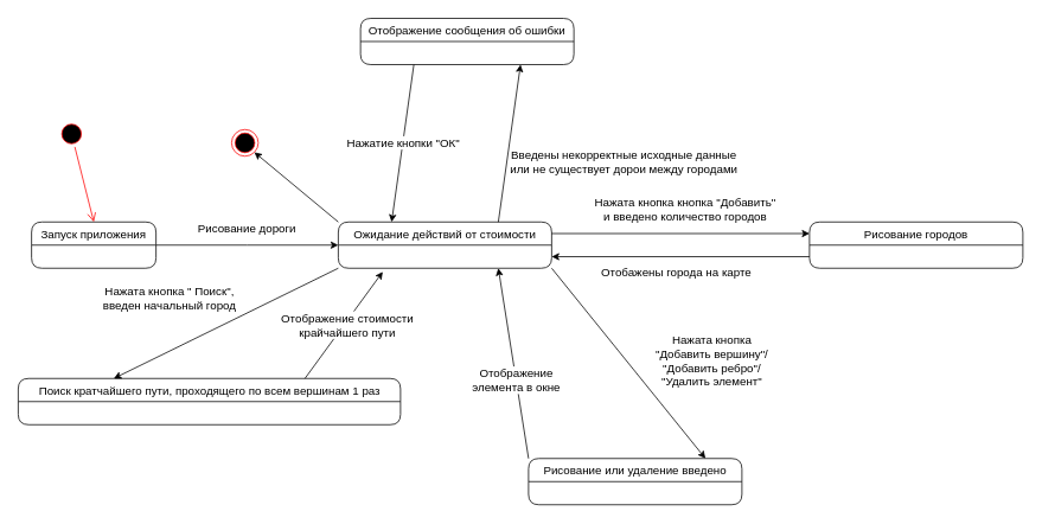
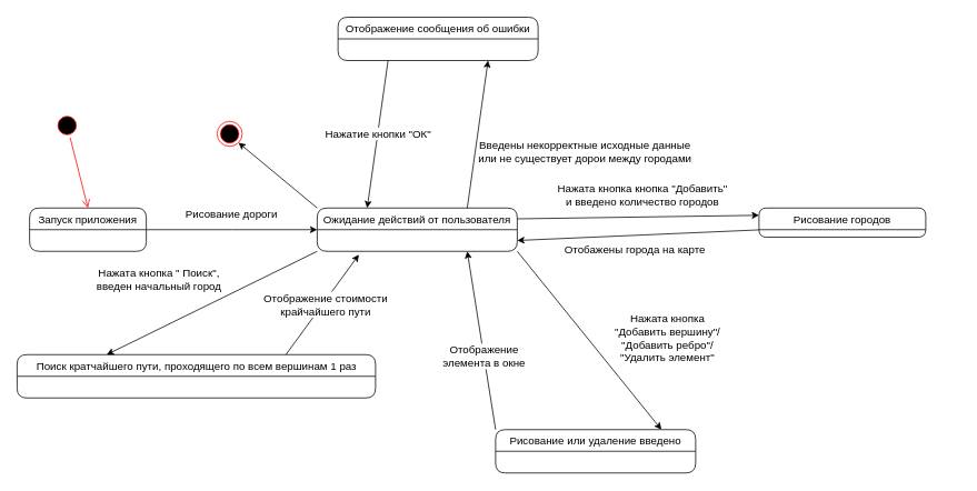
  <mxCell id="0" />
  <mxCell id="1" parent="0" />
  <mxCell id="2" value="&lt;font style=&quot;font-size: 13px&quot;&gt;Рисование дороги&lt;/font&gt;" style="edgeStyle=orthogonalEdgeStyle;rounded=0;orthogonalLoop=1;jettySize=auto;html=1;exitX=1;exitY=0.5;exitDx=0;exitDy=0;entryX=0;entryY=0.5;entryDx=0;entryDy=0;" edge="1" parent="1" source="3"><mxGeometry y="20" relative="1" as="geometry"><mxPoint x="240" y="275" as="sourcePoint" /><mxPoint x="380" y="275" as="targetPoint" /><mxPoint as="offset" /></mxGeometry></mxCell>
  <mxCell id="3" value="Запуск приложения" style="swimlane;fontStyle=0;childLayout=stackLayout;horizontal=1;startSize=26;fillColor=none;horizontalStack=0;resizeParent=1;resizeParentMax=0;resizeLast=0;collapsible=1;marginBottom=0;fontSize=13;rounded=1;" vertex="1" parent="1"><mxGeometry x="35" y="249" width="140" height="52" as="geometry"><mxRectangle x="130" y="510" width="100" height="26" as="alternateBounds" /></mxGeometry></mxCell>
  <mxCell id="4" style="rounded=0;orthogonalLoop=1;jettySize=auto;html=1;exitX=0;exitY=0;exitDx=0;exitDy=0;entryX=1;entryY=1;entryDx=0;entryDy=0;fontSize=13;" edge="1" parent="1" source="9" target="20"><mxGeometry relative="1" as="geometry" /></mxCell>
  <mxCell id="5" value="Введены некорректные исходные данные &lt;br&gt;или не существует дорои между городами" style="edgeStyle=none;rounded=0;orthogonalLoop=1;jettySize=auto;html=1;exitX=0.75;exitY=0;exitDx=0;exitDy=0;entryX=0.75;entryY=1;entryDx=0;entryDy=0;fontSize=13;" edge="1" parent="1" source="9" target="11"><mxGeometry x="-0.043" y="-130" relative="1" as="geometry"><mxPoint as="offset" /></mxGeometry></mxCell>
  <mxCell id="6" value="Нажата кнопка кнопка &quot;Добавить&quot; &lt;br&gt;и введено количество городов" style="edgeStyle=none;rounded=0;orthogonalLoop=1;jettySize=auto;html=1;exitX=1;exitY=0.25;exitDx=0;exitDy=0;entryX=0;entryY=0.25;entryDx=0;entryDy=0;fontSize=13;" edge="1" parent="1" source="9" target="13"><mxGeometry x="0.035" y="27" relative="1" as="geometry"><mxPoint as="offset" /></mxGeometry></mxCell>
  <mxCell id="7" value="Нажата кнопка &lt;br&gt;&quot;Добавить вершину&quot;/&lt;br&gt;&quot;Добавить ребро&quot;/&lt;br&gt;&quot;Удалить элемент&quot;" style="edgeStyle=none;rounded=0;orthogonalLoop=1;jettySize=auto;html=1;exitX=1;exitY=1;exitDx=0;exitDy=0;entryX=0.829;entryY=0;entryDx=0;entryDy=0;entryPerimeter=0;fontSize=13;" edge="1" parent="1" source="9" target="15"><mxGeometry x="0.41" y="75" relative="1" as="geometry"><mxPoint as="offset" /></mxGeometry></mxCell>
  <mxCell id="8" value="Нажата кнопка &quot; Поиск&quot;, &lt;br&gt;введен начальный город" style="edgeStyle=none;rounded=0;orthogonalLoop=1;jettySize=auto;html=1;exitX=0;exitY=1;exitDx=0;exitDy=0;entryX=0.25;entryY=0;entryDx=0;entryDy=0;fontSize=13;" edge="1" parent="1" source="9" target="17"><mxGeometry x="0.319" y="-53" relative="1" as="geometry"><mxPoint as="offset" /></mxGeometry></mxCell>
- <mxCell id="9" value="Ожидание действий от стоимости" style="swimlane;fontStyle=0;childLayout=stackLayout;horizontal=1;startSize=26;fillColor=none;horizontalStack=0;resizeParent=1;resizeParentMax=0;resizeLast=0;collapsible=1;marginBottom=0;fontSize=13;rounded=1;" vertex="1" parent="1"><mxGeometry x="380" y="249" width="240" height="52" as="geometry"><mxRectangle x="130" y="510" width="100" height="26" as="alternateBounds" /></mxGeometry></mxCell>
+ <mxCell id="9" value="Ожидание действий от пользователя" style="swimlane;fontStyle=0;childLayout=stackLayout;horizontal=1;startSize=26;fillColor=none;horizontalStack=0;resizeParent=1;resizeParentMax=0;resizeLast=0;collapsible=1;marginBottom=0;fontSize=13;rounded=1;" vertex="1" parent="1"><mxGeometry x="380" y="249" width="240" height="52" as="geometry"><mxRectangle x="130" y="510" width="100" height="26" as="alternateBounds" /></mxGeometry></mxCell>
  <mxCell id="10" value="Нажатие кнопки &quot;ОК&quot;" style="edgeStyle=none;rounded=0;orthogonalLoop=1;jettySize=auto;html=1;exitX=0.25;exitY=1;exitDx=0;exitDy=0;entryX=0.25;entryY=0;entryDx=0;entryDy=0;fontSize=13;" edge="1" parent="1" source="11" target="9"><mxGeometry relative="1" as="geometry" /></mxCell>
  <mxCell id="11" value="Отображение сообщения об ошибки" style="swimlane;fontStyle=0;childLayout=stackLayout;horizontal=1;startSize=26;fillColor=none;horizontalStack=0;resizeParent=1;resizeParentMax=0;resizeLast=0;collapsible=1;marginBottom=0;fontSize=13;rounded=1;" vertex="1" parent="1"><mxGeometry x="405" y="20" width="240" height="52" as="geometry"><mxRectangle x="130" y="510" width="100" height="26" as="alternateBounds" /></mxGeometry></mxCell>
  <mxCell id="12" value="Отобажены города на карте" style="edgeStyle=none;rounded=0;orthogonalLoop=1;jettySize=auto;html=1;exitX=0;exitY=0.75;exitDx=0;exitDy=0;entryX=1;entryY=0.75;entryDx=0;entryDy=0;fontSize=13;" edge="1" parent="1" source="13" target="9"><mxGeometry x="0.035" y="17" relative="1" as="geometry"><mxPoint as="offset" /></mxGeometry></mxCell>
- <mxCell id="13" value="Рисование городов" style="swimlane;fontStyle=0;childLayout=stackLayout;horizontal=1;startSize=26;fillColor=none;horizontalStack=0;resizeParent=1;resizeParentMax=0;resizeLast=0;collapsible=1;marginBottom=0;fontSize=13;rounded=1;" vertex="1" parent="1"><mxGeometry x="910" y="249" width="240" height="52" as="geometry"><mxRectangle x="130" y="510" width="100" height="26" as="alternateBounds" /></mxGeometry></mxCell>
+ <mxCell id="13" value="Рисование городов" style="swimlane;fontStyle=0;childLayout=stackLayout;horizontal=1;startSize=26;fillColor=none;horizontalStack=0;resizeParent=1;resizeParentMax=0;resizeLast=0;collapsible=1;marginBottom=0;fontSize=13;rounded=1;" vertex="1" parent="1"><mxGeometry x="910" y="249" width="200" height="35" as="geometry"><mxRectangle x="130" y="510" width="100" height="26" as="alternateBounds" /></mxGeometry></mxCell>
  <mxCell id="14" value="Отображение &lt;br&gt;элемента в окне" style="edgeStyle=none;rounded=0;orthogonalLoop=1;jettySize=auto;html=1;exitX=0;exitY=0;exitDx=0;exitDy=0;entryX=0.75;entryY=1;entryDx=0;entryDy=0;fontSize=13;" edge="1" parent="1" source="15" target="9"><mxGeometry x="-0.175" relative="1" as="geometry"><mxPoint as="offset" /></mxGeometry></mxCell>
  <mxCell id="15" value="Рисование или удаление введено" style="swimlane;fontStyle=0;childLayout=stackLayout;horizontal=1;startSize=26;fillColor=none;horizontalStack=0;resizeParent=1;resizeParentMax=0;resizeLast=0;collapsible=1;marginBottom=0;fontSize=13;rounded=1;" vertex="1" parent="1"><mxGeometry x="594" y="515" width="240" height="52" as="geometry"><mxRectangle x="130" y="510" width="100" height="26" as="alternateBounds" /></mxGeometry></mxCell>
  <mxCell id="16" value="Отображение стоимости &lt;br&gt;крайчайшего пути" style="edgeStyle=none;rounded=0;orthogonalLoop=1;jettySize=auto;html=1;exitX=0.75;exitY=0;exitDx=0;exitDy=0;fontSize=13;" edge="1" parent="1" source="17"><mxGeometry x="0.03" y="-3" relative="1" as="geometry"><mxPoint x="430" y="305" as="targetPoint" /><mxPoint as="offset" /></mxGeometry></mxCell>
  <mxCell id="17" value="Поиск кратчайшего пути, проходящего по всем вершинам 1 раз" style="swimlane;fontStyle=0;childLayout=stackLayout;horizontal=1;startSize=26;fillColor=none;horizontalStack=0;resizeParent=1;resizeParentMax=0;resizeLast=0;collapsible=1;marginBottom=0;fontSize=13;rounded=1;html=1;shadow=0;sketch=0;glass=0;verticalAlign=top;" vertex="1" parent="1"><mxGeometry x="20" y="425" width="430" height="52" as="geometry"><mxRectangle x="130" y="510" width="100" height="26" as="alternateBounds" /></mxGeometry></mxCell>
  <mxCell id="18" value="" style="ellipse;html=1;shape=startState;fillColor=#000000;strokeColor=#ff0000;rounded=1;shadow=0;glass=0;sketch=0;fontSize=13;" vertex="1" parent="1"><mxGeometry x="65" y="135" width="30" height="30" as="geometry" /></mxCell>
  <mxCell id="19" value="" style="html=1;verticalAlign=bottom;endArrow=open;endSize=8;strokeColor=#ff0000;rounded=0;fontSize=13;entryX=0.5;entryY=0;entryDx=0;entryDy=0;" edge="1" source="18" parent="1" target="3"><mxGeometry relative="1" as="geometry"><mxPoint x="125" y="205" as="targetPoint" /></mxGeometry></mxCell>
  <mxCell id="20" value="" style="ellipse;html=1;shape=endState;fillColor=#000000;strokeColor=#ff0000;rounded=1;shadow=0;glass=0;sketch=0;fontSize=13;" vertex="1" parent="1"><mxGeometry x="260" y="145" width="30" height="30" as="geometry" /></mxCell>
